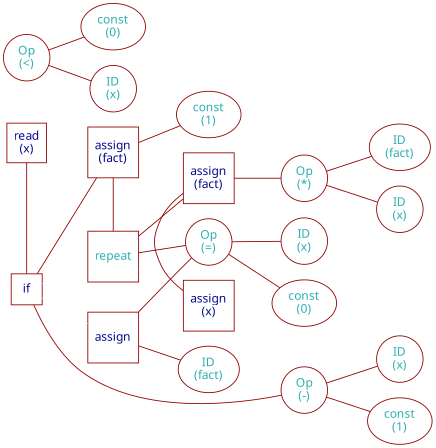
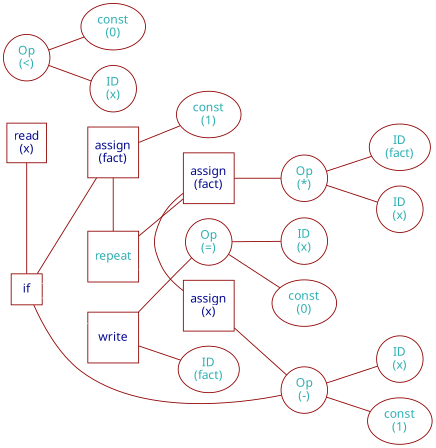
  graph {
    fontname="Noto Sans"
    rankdir=LR
    node [color="#8F0000" fontcolor="#2CAFB2" fontname="Noto Sans"]
    edge [color="#8F0000" fontname="Noto Sans"]
    n1 [fontcolor="#03098C" label="read\n(x)" shape=square]
    n2 [fontcolor="#03098C" label=if shape=square]
    n3 [fontcolor="#03098C" label="assign\n(fact)" shape=square]
    n4 [label=repeat shape=square]
-   n5 [fontcolor="#03098C" label=assign shape=square]
+   n5 [fontcolor="#03098C" label=write shape=square]
    n6 [label="Op\n(-)"]
    n7 [label="Op\n(<)"]
    n8 [label="const\n(0)"]
    n9 [label="ID\n(x)"]
    n10 [label="const\n(1)"]
    n11 [fontcolor="#03098C" label="assign\n(fact)" shape=square]
    n12 [fontcolor="#03098C" label="assign\n(x)" shape=square]
    n13 [label="Op\n(=)"]
    n14 [label="ID\n(fact)"]
    n15 [label="Op\n(*)"]
    n16 [label="ID\n(x)"]
    n17 [label="const\n(0)"]
    n18 [label="ID\n(fact)"]
    n19 [label="ID\n(x)"]
    n20 [label="ID\n(x)"]
    n21 [label="const\n(1)"]
    n1 -- n2 [constraint=false]
    n2 -- n3
    n2 -- n4 [color=white style=dashed]
    n2 -- n5 [color=white style=dashed]
    n2 -- n6
    n3 -- n4 [constraint=false]
    n3 -- n10
    n4 -- n11
    n4 -- n12 [color=white style=dashed]
-   n4 -- n13
    n5 -- n14
    n6 -- n20
    n6 -- n21
    n7 -- n8
    n7 -- n9
    n11 -- n12 [constraint=false]
    n11 -- n15
+   n12 -- n6
    n13 -- n5 [constraint=false]
    n13 -- n16
    n13 -- n17
    n15 -- n18
    n15 -- n19
  }
